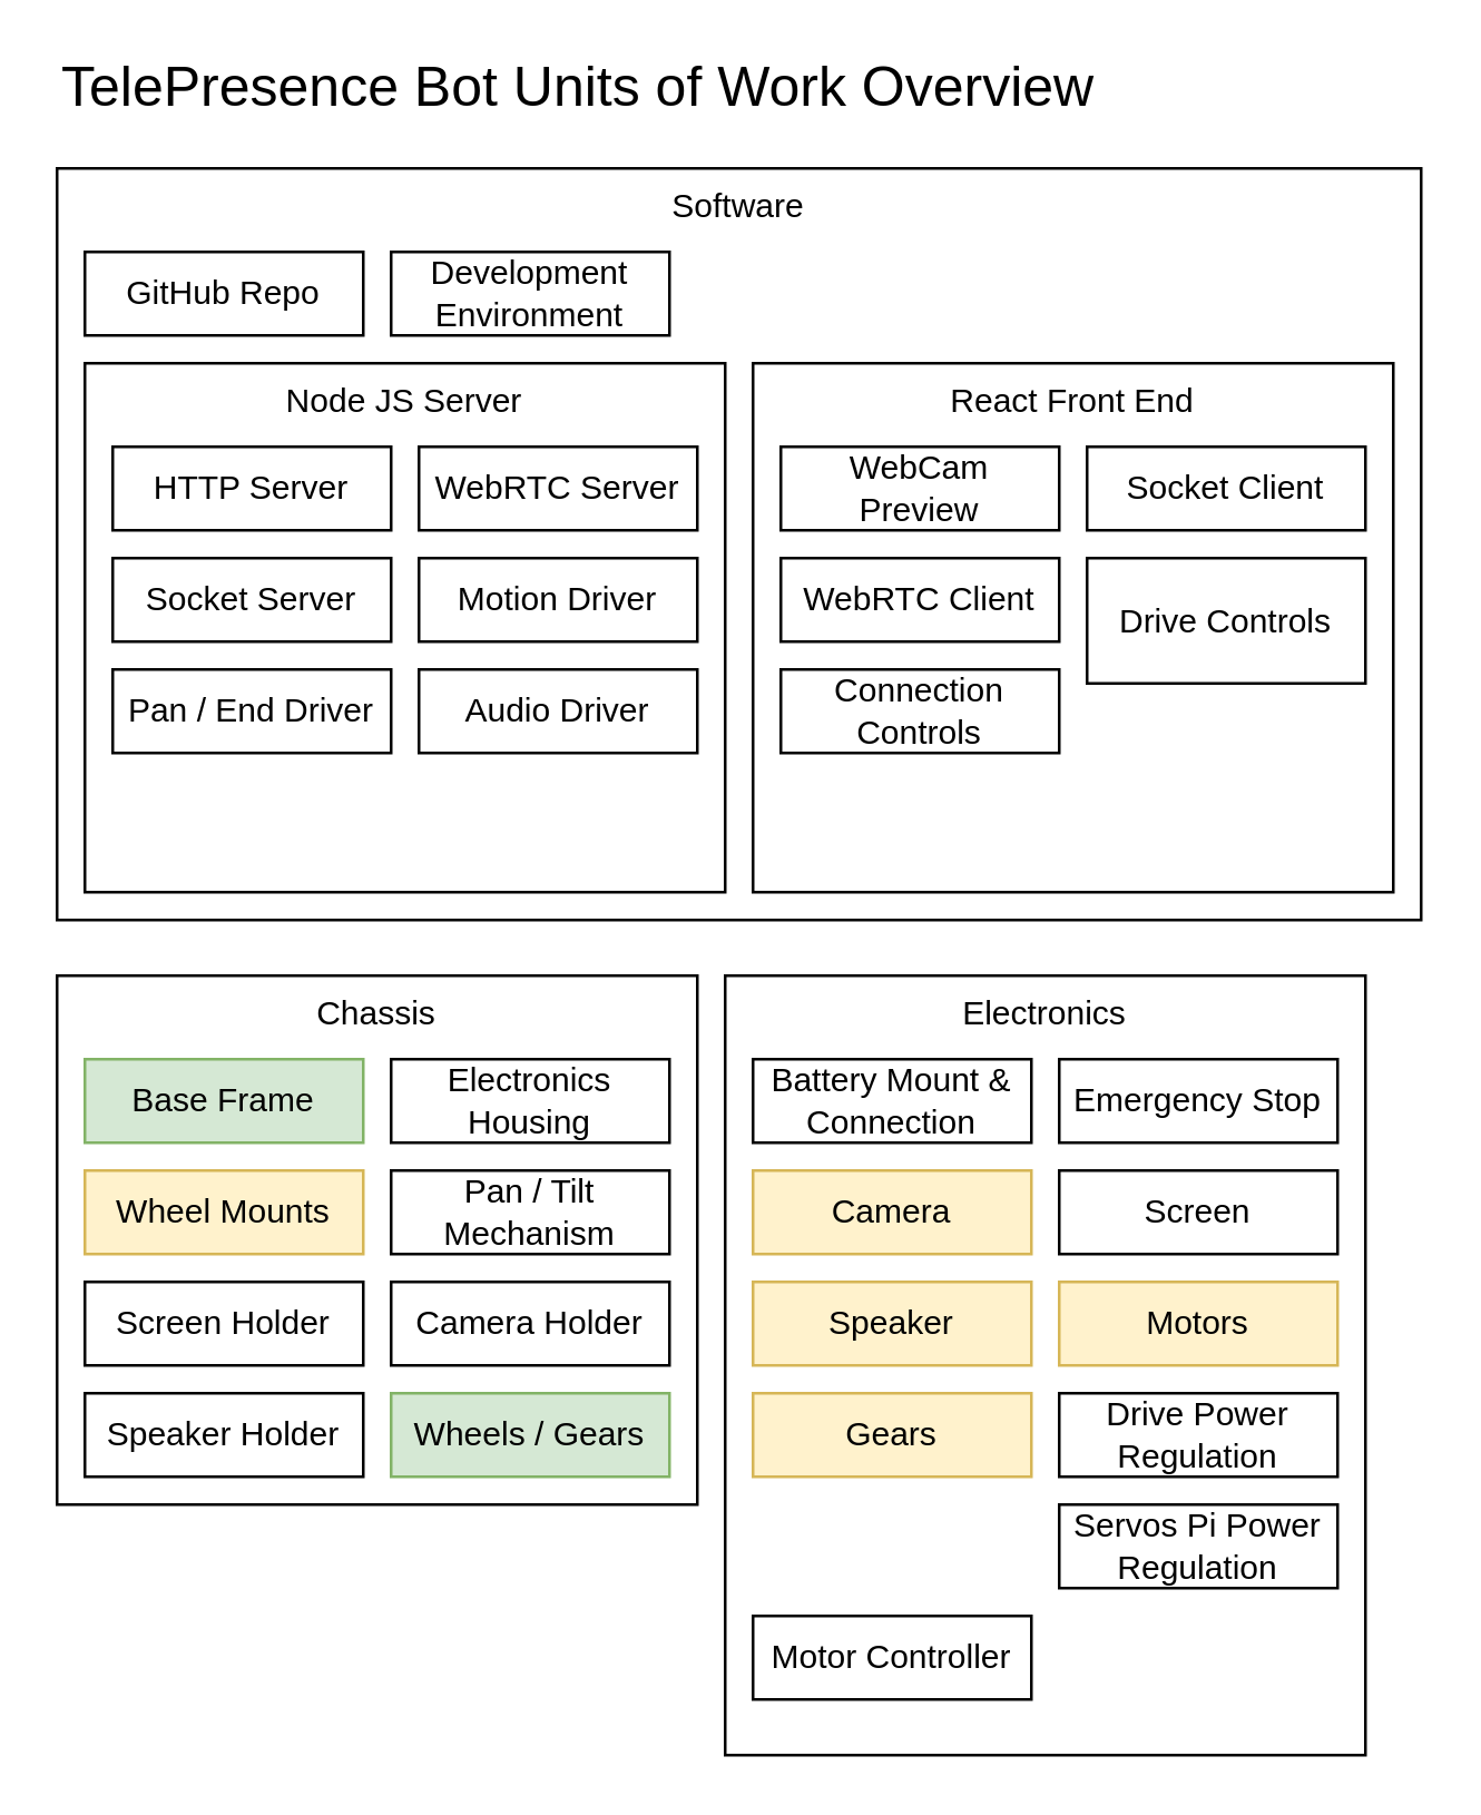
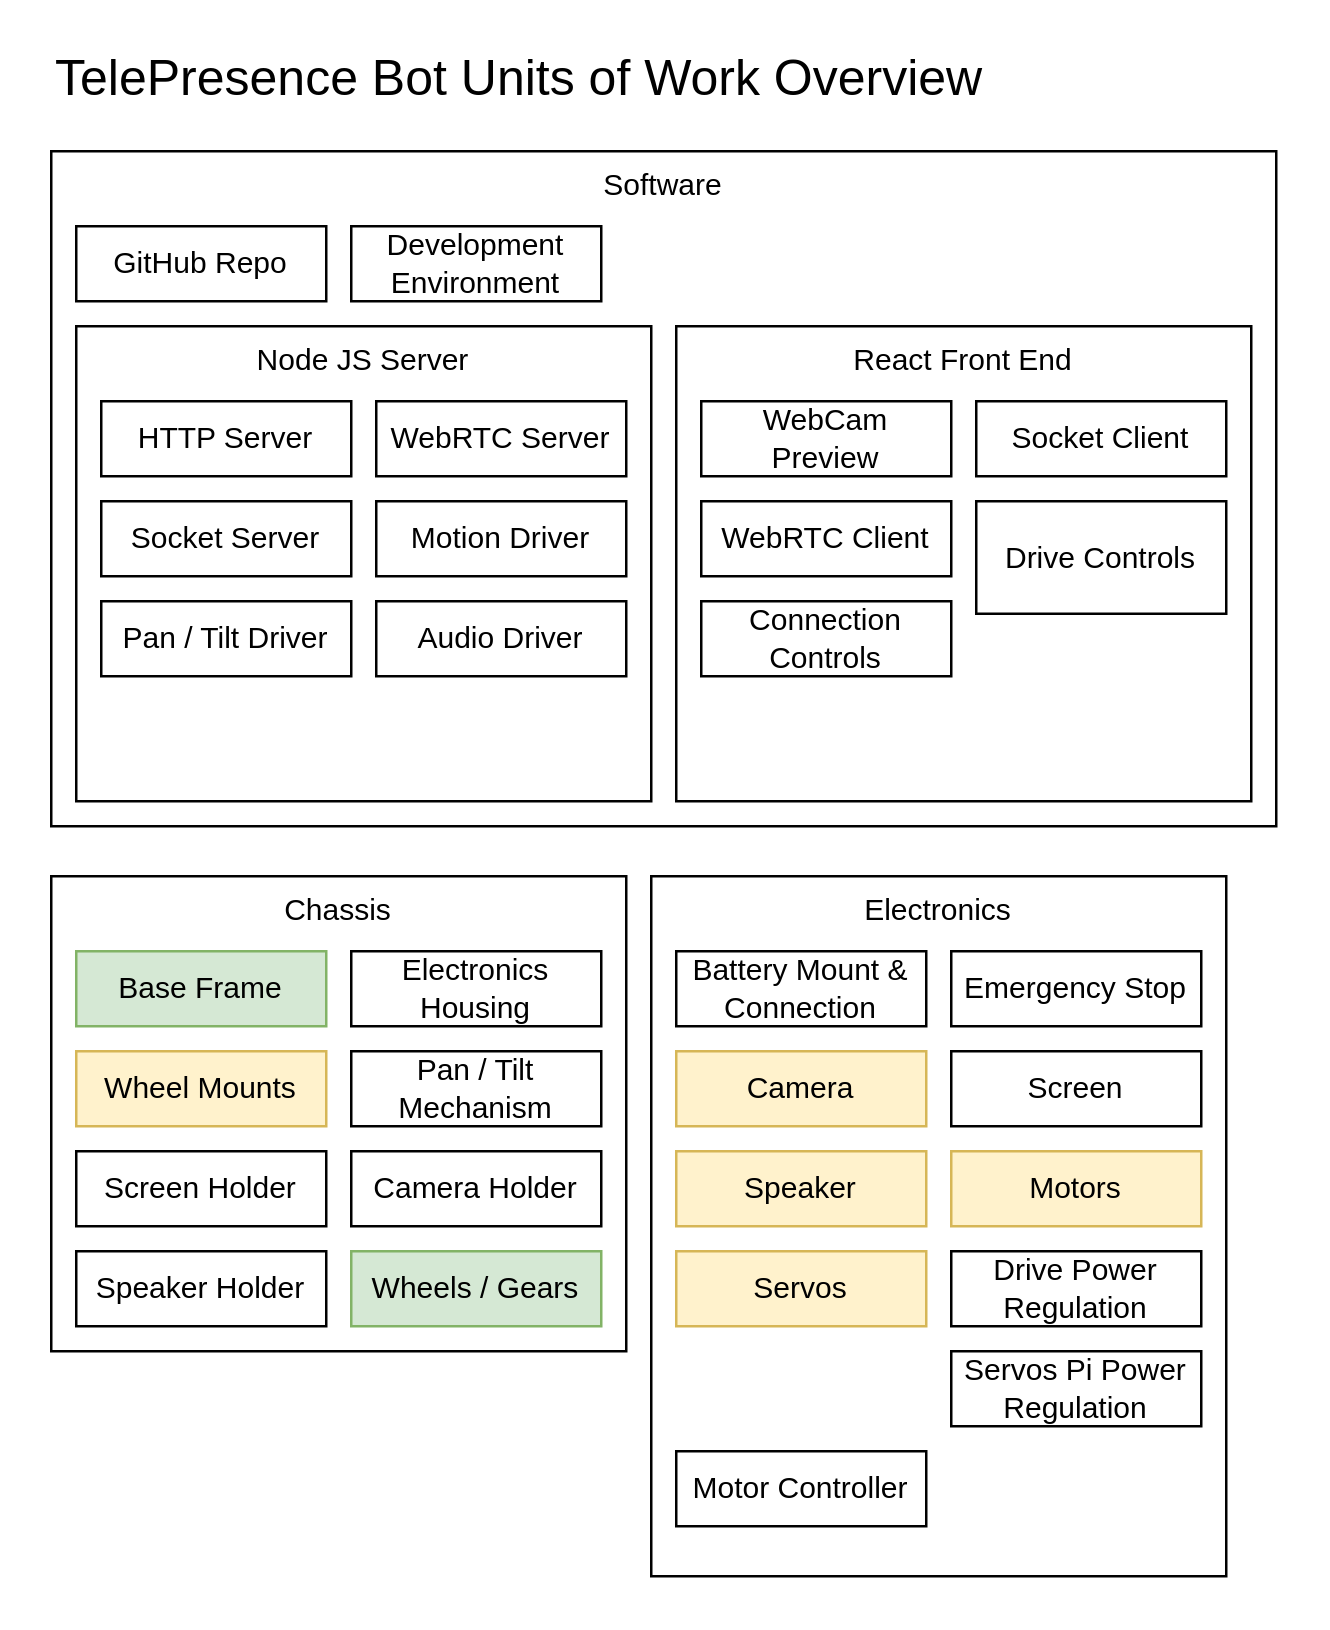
  <mxCell id="0" />
  <mxCell id="1" parent="0" />
  <mxCell id="2" value="" style="group" vertex="1" connectable="0" parent="1"><mxGeometry x="20" y="350" width="230" height="190" as="geometry" /></mxCell>
  <mxCell id="3" value="Chassis" style="rounded=0;whiteSpace=wrap;html=1;verticalAlign=top;" vertex="1" parent="2"><mxGeometry width="230" height="190" as="geometry" /></mxCell>
  <mxCell id="4" value="Base Frame" style="rounded=0;whiteSpace=wrap;html=1;fillColor=#d5e8d4;strokeColor=#82b366;" vertex="1" parent="2"><mxGeometry x="10" y="30" width="100" height="30" as="geometry" /></mxCell>
  <mxCell id="5" value="Electronics Housing" style="rounded=0;whiteSpace=wrap;html=1;" vertex="1" parent="2"><mxGeometry x="120" y="30" width="100" height="30" as="geometry" /></mxCell>
  <mxCell id="6" value="Wheel Mounts" style="rounded=0;whiteSpace=wrap;html=1;fillColor=#fff2cc;strokeColor=#d6b656;" vertex="1" parent="2"><mxGeometry x="10" y="70" width="100" height="30" as="geometry" /></mxCell>
  <mxCell id="7" value="Pan / Tilt Mechanism" style="rounded=0;whiteSpace=wrap;html=1;" vertex="1" parent="2"><mxGeometry x="120" y="70" width="100" height="30" as="geometry" /></mxCell>
  <mxCell id="8" value="Screen Holder" style="rounded=0;whiteSpace=wrap;html=1;" vertex="1" parent="2"><mxGeometry x="10" y="110" width="100" height="30" as="geometry" /></mxCell>
  <mxCell id="9" value="Camera Holder" style="rounded=0;whiteSpace=wrap;html=1;" vertex="1" parent="2"><mxGeometry x="120" y="110" width="100" height="30" as="geometry" /></mxCell>
  <mxCell id="10" value="Speaker Holder" style="rounded=0;whiteSpace=wrap;html=1;" vertex="1" parent="2"><mxGeometry x="10" y="150" width="100" height="30" as="geometry" /></mxCell>
  <mxCell id="11" value="Wheels / Gears" style="rounded=0;whiteSpace=wrap;html=1;fillColor=#d5e8d4;strokeColor=#82b366;" vertex="1" parent="2"><mxGeometry x="120" y="150" width="100" height="30" as="geometry" /></mxCell>
  <mxCell id="12" value="Electronics" style="rounded=0;whiteSpace=wrap;html=1;verticalAlign=top;" vertex="1" parent="1"><mxGeometry x="260" y="350" width="230" height="280" as="geometry" /></mxCell>
  <mxCell id="13" value="Battery Mount &amp;amp; Connection" style="rounded=0;whiteSpace=wrap;html=1;" vertex="1" parent="1"><mxGeometry x="270" y="380" width="100" height="30" as="geometry" /></mxCell>
  <mxCell id="14" value="Emergency Stop" style="rounded=0;whiteSpace=wrap;html=1;" vertex="1" parent="1"><mxGeometry x="380" y="380" width="100" height="30" as="geometry" /></mxCell>
  <mxCell id="15" value="Camera" style="rounded=0;whiteSpace=wrap;html=1;fillColor=#fff2cc;strokeColor=#d6b656;" vertex="1" parent="1"><mxGeometry x="270" y="420" width="100" height="30" as="geometry" /></mxCell>
  <mxCell id="16" value="Screen" style="rounded=0;whiteSpace=wrap;html=1;" vertex="1" parent="1"><mxGeometry x="380" y="420" width="100" height="30" as="geometry" /></mxCell>
  <mxCell id="17" value="Speaker" style="rounded=0;whiteSpace=wrap;html=1;fillColor=#fff2cc;strokeColor=#d6b656;" vertex="1" parent="1"><mxGeometry x="270" y="460" width="100" height="30" as="geometry" /></mxCell>
  <mxCell id="18" value="Motors" style="rounded=0;whiteSpace=wrap;html=1;fillColor=#fff2cc;strokeColor=#d6b656;" vertex="1" parent="1"><mxGeometry x="380" y="460" width="100" height="30" as="geometry" /></mxCell>
- <mxCell id="19" value="Gears" style="rounded=0;whiteSpace=wrap;html=1;fillColor=#fff2cc;strokeColor=#d6b656;" vertex="1" parent="1"><mxGeometry x="270" y="500" width="100" height="30" as="geometry" /></mxCell>
+ <mxCell id="19" value="Servos" style="rounded=0;whiteSpace=wrap;html=1;fillColor=#fff2cc;strokeColor=#d6b656;" vertex="1" parent="1"><mxGeometry x="270" y="500" width="100" height="30" as="geometry" /></mxCell>
  <mxCell id="20" value="" style="group" vertex="1" connectable="0" parent="1"><mxGeometry x="20" y="60" width="490" height="270" as="geometry" /></mxCell>
  <mxCell id="21" value="Software" style="rounded=0;whiteSpace=wrap;html=1;verticalAlign=top;" vertex="1" parent="20"><mxGeometry width="490" height="270" as="geometry" /></mxCell>
  <mxCell id="22" value="Development Environment" style="rounded=0;whiteSpace=wrap;html=1;" vertex="1" parent="20"><mxGeometry x="120" y="30" width="100" height="30" as="geometry" /></mxCell>
  <mxCell id="23" value="GitHub Repo" style="rounded=0;whiteSpace=wrap;html=1;" vertex="1" parent="20"><mxGeometry x="10" y="30" width="100" height="30" as="geometry" /></mxCell>
  <mxCell id="24" value="" style="group" vertex="1" connectable="0" parent="20"><mxGeometry x="250" y="70" width="230" height="190" as="geometry" /></mxCell>
  <mxCell id="25" value="React Front End" style="rounded=0;whiteSpace=wrap;html=1;verticalAlign=top;" vertex="1" parent="24"><mxGeometry width="230" height="190" as="geometry" /></mxCell>
  <mxCell id="26" value="WebCam&lt;br&gt;Preview" style="rounded=0;whiteSpace=wrap;html=1;" vertex="1" parent="24"><mxGeometry x="10" y="30" width="100" height="30" as="geometry" /></mxCell>
  <mxCell id="27" value="Socket Client" style="rounded=0;whiteSpace=wrap;html=1;" vertex="1" parent="24"><mxGeometry x="120" y="30" width="100" height="30" as="geometry" /></mxCell>
  <mxCell id="28" value="WebRTC Client" style="rounded=0;whiteSpace=wrap;html=1;" vertex="1" parent="24"><mxGeometry x="10" y="70" width="100" height="30" as="geometry" /></mxCell>
  <mxCell id="29" value="Drive Controls" style="rounded=0;whiteSpace=wrap;html=1;" vertex="1" parent="24"><mxGeometry x="120" y="70" width="100" height="45" as="geometry" /></mxCell>
  <mxCell id="30" value="Connection Controls" style="rounded=0;whiteSpace=wrap;html=1;" vertex="1" parent="24"><mxGeometry x="10" y="110" width="100" height="30" as="geometry" /></mxCell>
  <mxCell id="31" value="" style="group" vertex="1" connectable="0" parent="20"><mxGeometry x="10" y="70" width="230" height="190" as="geometry" /></mxCell>
  <mxCell id="32" value="Node JS Server" style="rounded=0;whiteSpace=wrap;html=1;verticalAlign=top;" vertex="1" parent="31"><mxGeometry width="230" height="190" as="geometry" /></mxCell>
  <mxCell id="33" value="Motion Driver" style="rounded=0;whiteSpace=wrap;html=1;" vertex="1" parent="31"><mxGeometry x="120" y="70" width="100" height="30" as="geometry" /></mxCell>
- <mxCell id="34" value="Pan / End Driver" style="rounded=0;whiteSpace=wrap;html=1;" vertex="1" parent="31"><mxGeometry x="10" y="110" width="100" height="30" as="geometry" /></mxCell>
+ <mxCell id="34" value="Pan / Tilt Driver" style="rounded=0;whiteSpace=wrap;html=1;" vertex="1" parent="31"><mxGeometry x="10" y="110" width="100" height="30" as="geometry" /></mxCell>
  <mxCell id="35" value="WebRTC Server" style="rounded=0;whiteSpace=wrap;html=1;" vertex="1" parent="31"><mxGeometry x="120" y="30" width="100" height="30" as="geometry" /></mxCell>
  <mxCell id="36" value="HTTP Server" style="rounded=0;whiteSpace=wrap;html=1;" vertex="1" parent="31"><mxGeometry x="10" y="30" width="100" height="30" as="geometry" /></mxCell>
  <mxCell id="37" value="Socket Server" style="rounded=0;whiteSpace=wrap;html=1;" vertex="1" parent="31"><mxGeometry x="10" y="70" width="100" height="30" as="geometry" /></mxCell>
  <mxCell id="38" value="Audio Driver" style="rounded=0;whiteSpace=wrap;html=1;" vertex="1" parent="31"><mxGeometry x="120" y="110" width="100" height="30" as="geometry" /></mxCell>
  <mxCell id="39" value="Drive Power Regulation" style="rounded=0;whiteSpace=wrap;html=1;" vertex="1" parent="1"><mxGeometry x="380" y="500" width="100" height="30" as="geometry" /></mxCell>
  <mxCell id="40" value="Servos Pi Power Regulation" style="rounded=0;whiteSpace=wrap;html=1;" vertex="1" parent="1"><mxGeometry x="380" y="540" width="100" height="30" as="geometry" /></mxCell>
  <mxCell id="41" value="Motor Controller" style="rounded=0;whiteSpace=wrap;html=1;" vertex="1" parent="1"><mxGeometry x="270" y="580" width="100" height="30" as="geometry" /></mxCell>
  <mxCell id="42" value="TelePresence Bot Units of Work Overview" style="text;html=1;strokeColor=none;fillColor=none;align=left;verticalAlign=middle;whiteSpace=wrap;rounded=0;fontSize=20;" vertex="1" parent="1"><mxGeometry x="20" y="20" width="480" height="20" as="geometry" /></mxCell>
